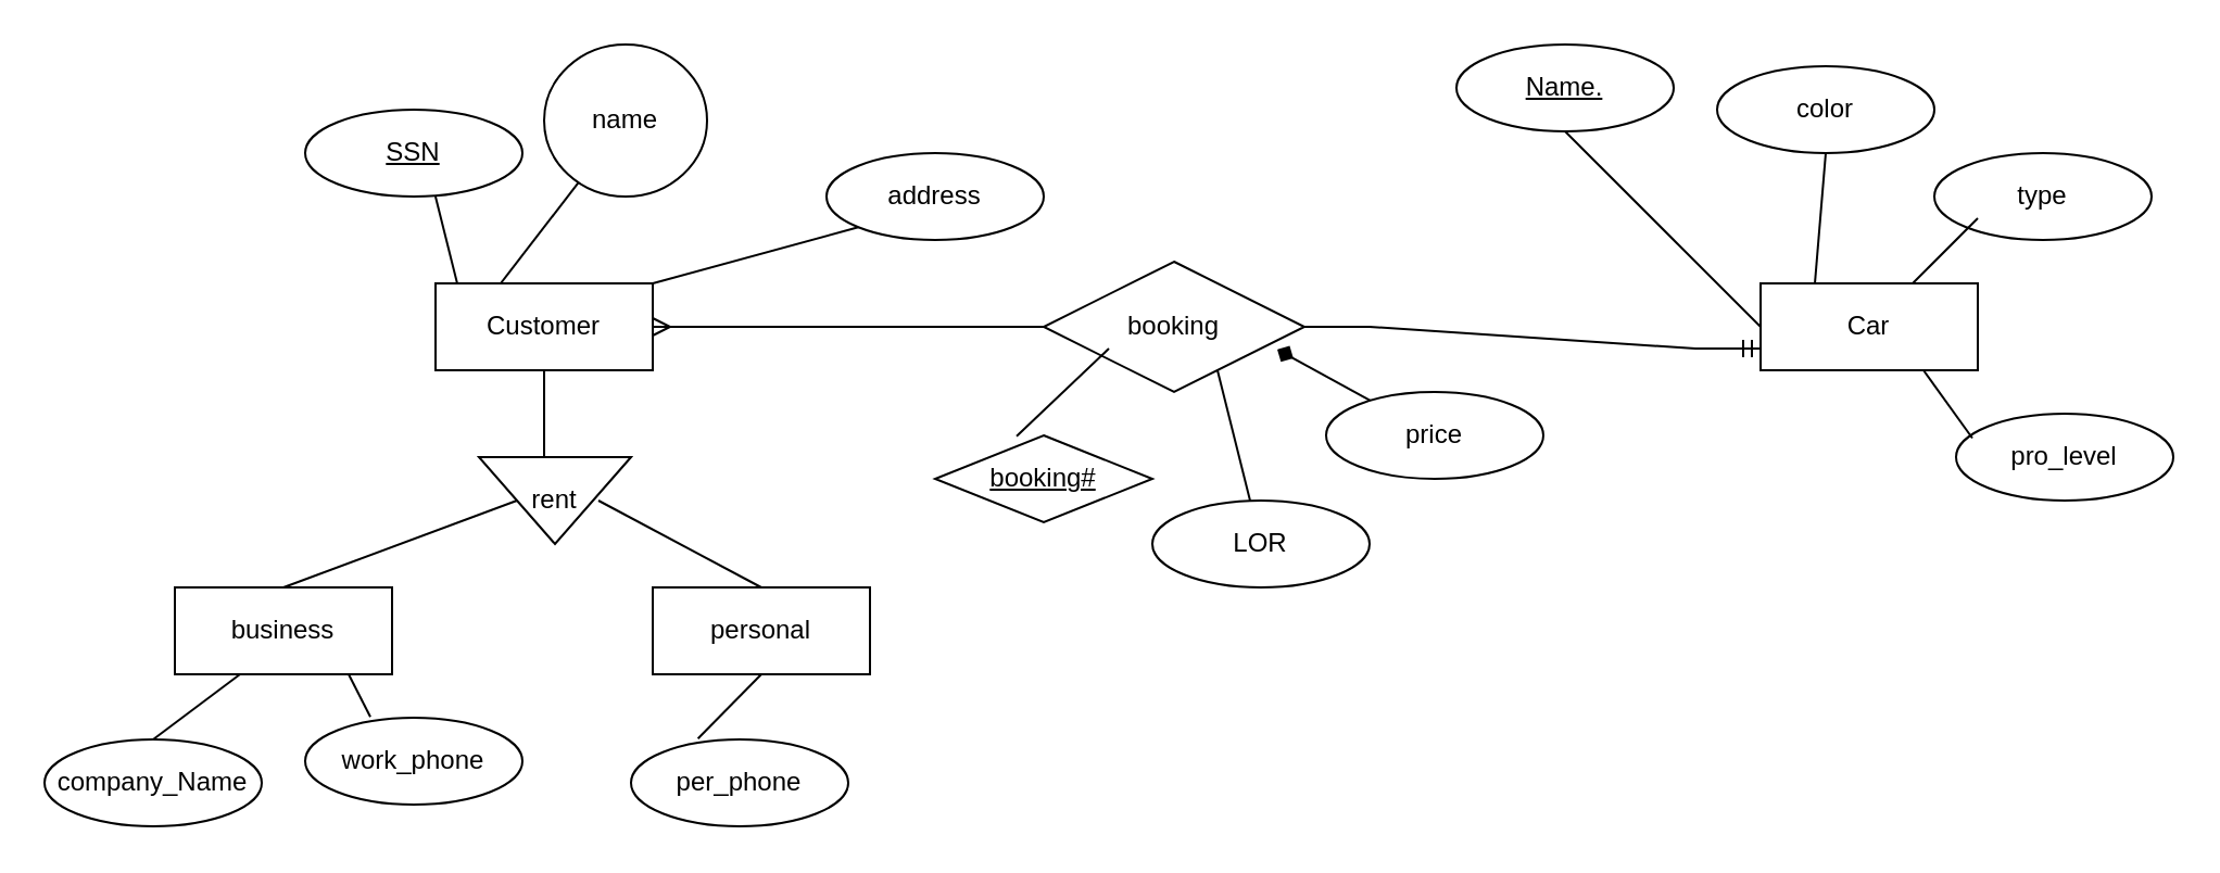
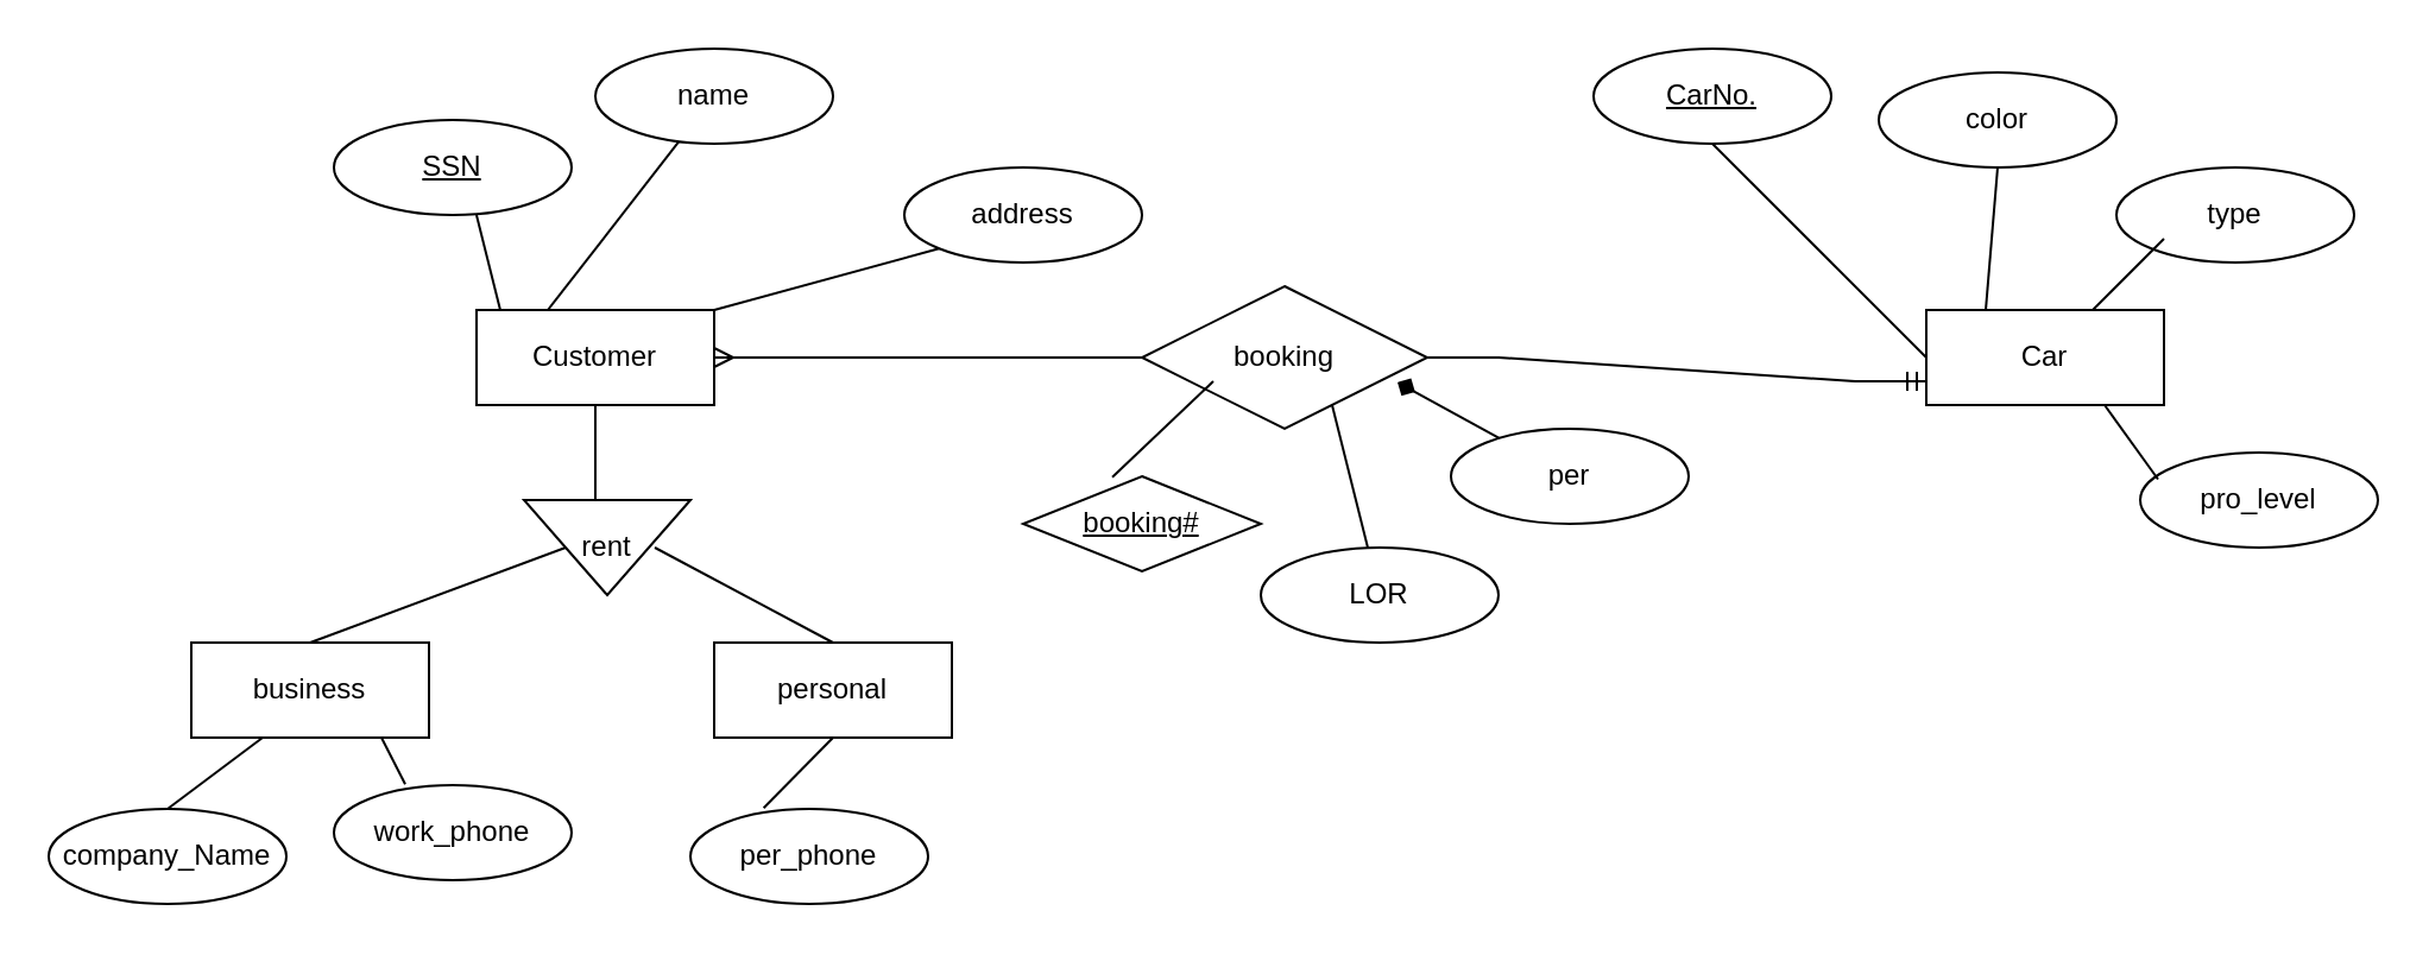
  <mxCell id="0" />
  <mxCell id="1" parent="0" />
  <mxCell id="2" value="Customer" style="whiteSpace=wrap;html=1;align=center;" vertex="1" parent="1"><mxGeometry x="200" y="130" width="100" height="40" as="geometry" /></mxCell>
  <mxCell id="3" value="Car" style="whiteSpace=wrap;html=1;align=center;" vertex="1" parent="1"><mxGeometry x="810" y="130" width="100" height="40" as="geometry" /></mxCell>
  <mxCell id="4" value="SSN" style="ellipse;whiteSpace=wrap;html=1;align=center;fontStyle=4;" vertex="1" parent="1"><mxGeometry x="140" y="50" width="100" height="40" as="geometry" /></mxCell>
- <mxCell id="5" value="name" style="ellipse;whiteSpace=wrap;html=1;align=center;" vertex="1" parent="1"><mxGeometry x="250" y="20" width="75" height="70" as="geometry" /></mxCell>
+ <mxCell id="5" value="name" style="ellipse;whiteSpace=wrap;html=1;align=center;" vertex="1" parent="1"><mxGeometry x="250" y="20" width="100" height="40" as="geometry" /></mxCell>
  <mxCell id="6" value="address" style="ellipse;whiteSpace=wrap;html=1;align=center;" vertex="1" parent="1"><mxGeometry x="380" y="70" width="100" height="40" as="geometry" /></mxCell>
  <mxCell id="7" value="" style="endArrow=none;html=1;rounded=0;" edge="1" parent="1" target="5"><mxGeometry width="50" height="50" relative="1" as="geometry"><mxPoint x="230" y="130" as="sourcePoint" /><mxPoint x="280" y="80" as="targetPoint" /></mxGeometry></mxCell>
  <mxCell id="8" value="" style="endArrow=none;html=1;rounded=0;entryX=0;entryY=1;entryDx=0;entryDy=0;" edge="1" parent="1" target="6"><mxGeometry width="50" height="50" relative="1" as="geometry"><mxPoint x="300" y="130" as="sourcePoint" /><mxPoint x="340" y="90" as="targetPoint" /></mxGeometry></mxCell>
  <mxCell id="9" value="" style="endArrow=none;html=1;rounded=0;" edge="1" parent="1"><mxGeometry width="50" height="50" relative="1" as="geometry"><mxPoint x="210" y="130" as="sourcePoint" /><mxPoint x="200" y="90" as="targetPoint" /></mxGeometry></mxCell>
  <mxCell id="10" value="rent" style="triangle;whiteSpace=wrap;html=1;direction=south;" vertex="1" parent="1"><mxGeometry x="220" y="210" width="70" height="40" as="geometry" /></mxCell>
  <mxCell id="11" value="" style="endArrow=none;html=1;rounded=0;" edge="1" parent="1"><mxGeometry width="50" height="50" relative="1" as="geometry"><mxPoint x="250" y="210" as="sourcePoint" /><mxPoint x="250" y="170" as="targetPoint" /></mxGeometry></mxCell>
  <mxCell id="12" value="business" style="whiteSpace=wrap;html=1;align=center;" vertex="1" parent="1"><mxGeometry x="80" y="270" width="100" height="40" as="geometry" /></mxCell>
  <mxCell id="13" value="personal" style="whiteSpace=wrap;html=1;align=center;" vertex="1" parent="1"><mxGeometry x="300" y="270" width="100" height="40" as="geometry" /></mxCell>
  <mxCell id="14" value="" style="endArrow=none;html=1;rounded=0;entryX=0.5;entryY=1;entryDx=0;entryDy=0;" edge="1" parent="1" target="10"><mxGeometry width="50" height="50" relative="1" as="geometry"><mxPoint x="130" y="270" as="sourcePoint" /><mxPoint x="180" y="220" as="targetPoint" /></mxGeometry></mxCell>
  <mxCell id="15" value="" style="endArrow=none;html=1;rounded=0;entryX=0.5;entryY=0;entryDx=0;entryDy=0;" edge="1" parent="1" target="13"><mxGeometry width="50" height="50" relative="1" as="geometry"><mxPoint x="275" y="230" as="sourcePoint" /><mxPoint x="325" y="180" as="targetPoint" /></mxGeometry></mxCell>
- <mxCell id="16" value="Name." style="ellipse;whiteSpace=wrap;html=1;align=center;fontStyle=4;" vertex="1" parent="1"><mxGeometry x="670" y="20" width="100" height="40" as="geometry" /></mxCell>
+ <mxCell id="16" value="CarNo." style="ellipse;whiteSpace=wrap;html=1;align=center;fontStyle=4;" vertex="1" parent="1"><mxGeometry x="670" y="20" width="100" height="40" as="geometry" /></mxCell>
  <mxCell id="17" value="color" style="ellipse;whiteSpace=wrap;html=1;align=center;" vertex="1" parent="1"><mxGeometry x="790" y="30" width="100" height="40" as="geometry" /></mxCell>
  <mxCell id="18" value="type" style="ellipse;whiteSpace=wrap;html=1;align=center;" vertex="1" parent="1"><mxGeometry x="890" y="70" width="100" height="40" as="geometry" /></mxCell>
  <mxCell id="19" value="pro_level" style="ellipse;whiteSpace=wrap;html=1;align=center;" vertex="1" parent="1"><mxGeometry x="900" y="190" width="100" height="40" as="geometry" /></mxCell>
  <mxCell id="20" value="" style="endArrow=none;html=1;rounded=0;exitX=0;exitY=0.5;exitDx=0;exitDy=0;" edge="1" parent="1" source="3"><mxGeometry width="50" height="50" relative="1" as="geometry"><mxPoint x="670" y="110" as="sourcePoint" /><mxPoint x="720" y="60" as="targetPoint" /></mxGeometry></mxCell>
  <mxCell id="21" value="" style="endArrow=none;html=1;rounded=0;exitX=0.25;exitY=0;exitDx=0;exitDy=0;" edge="1" parent="1" source="3"><mxGeometry width="50" height="50" relative="1" as="geometry"><mxPoint x="790" y="120" as="sourcePoint" /><mxPoint x="840" y="70" as="targetPoint" /></mxGeometry></mxCell>
  <mxCell id="22" value="" style="endArrow=none;html=1;rounded=0;" edge="1" parent="1"><mxGeometry width="50" height="50" relative="1" as="geometry"><mxPoint x="880" y="130" as="sourcePoint" /><mxPoint x="910" y="100" as="targetPoint" /></mxGeometry></mxCell>
  <mxCell id="23" value="" style="endArrow=none;html=1;rounded=0;exitX=0.075;exitY=0.281;exitDx=0;exitDy=0;exitPerimeter=0;" edge="1" parent="1" source="19"><mxGeometry width="50" height="50" relative="1" as="geometry"><mxPoint x="835" y="220" as="sourcePoint" /><mxPoint x="885" y="170" as="targetPoint" /></mxGeometry></mxCell>
  <mxCell id="24" value="booking" style="shape=rhombus;perimeter=rhombusPerimeter;whiteSpace=wrap;html=1;align=center;" vertex="1" parent="1"><mxGeometry x="480" y="120" width="120" height="60" as="geometry" /></mxCell>
  <mxCell id="25" value="booking#" style="rhombus;whiteSpace=wrap;html=1;align=center;fontStyle=4;" vertex="1" parent="1"><mxGeometry x="430" y="200" width="100" height="40" as="geometry" /></mxCell>
  <mxCell id="26" value="LOR" style="ellipse;whiteSpace=wrap;html=1;align=center;" vertex="1" parent="1"><mxGeometry x="530" y="230" width="100" height="40" as="geometry" /></mxCell>
- <mxCell id="27" value="price" style="ellipse;whiteSpace=wrap;html=1;align=center;" vertex="1" parent="1"><mxGeometry x="610" y="180" width="100" height="40" as="geometry" /></mxCell>
+ <mxCell id="27" value="per" style="ellipse;whiteSpace=wrap;html=1;align=center;" vertex="1" parent="1"><mxGeometry x="610" y="180" width="100" height="40" as="geometry" /></mxCell>
  <mxCell id="28" value="" style="endArrow=none;html=1;rounded=0;exitX=0.375;exitY=0.01;exitDx=0;exitDy=0;exitPerimeter=0;" edge="1" parent="1" source="25"><mxGeometry width="50" height="50" relative="1" as="geometry"><mxPoint x="460" y="210" as="sourcePoint" /><mxPoint x="510" y="160" as="targetPoint" /></mxGeometry></mxCell>
  <mxCell id="29" value="" style="endArrow=none;html=1;rounded=0;" edge="1" parent="1" source="26"><mxGeometry width="50" height="50" relative="1" as="geometry"><mxPoint x="510" y="220" as="sourcePoint" /><mxPoint x="560" y="170" as="targetPoint" /></mxGeometry></mxCell>
  <mxCell id="30" value="" style="endArrow=diamond;html=1;rounded=0;entryX=0.896;entryY=0.674;entryDx=0;entryDy=0;entryPerimeter=0;" edge="1" parent="1" source="27" target="24"><mxGeometry width="50" height="50" relative="1" as="geometry"><mxPoint x="550" y="200" as="sourcePoint" /><mxPoint x="600" y="150" as="targetPoint" /></mxGeometry></mxCell>
  <mxCell id="31" value="" style="edgeStyle=entityRelationEdgeStyle;fontSize=12;html=1;endArrow=ERmandOne;rounded=0;exitX=1;exitY=0.5;exitDx=0;exitDy=0;" edge="1" parent="1" source="24"><mxGeometry width="100" height="100" relative="1" as="geometry"><mxPoint x="710" y="260" as="sourcePoint" /><mxPoint x="810" y="160" as="targetPoint" /></mxGeometry></mxCell>
  <mxCell id="32" value="" style="edgeStyle=entityRelationEdgeStyle;fontSize=12;html=1;endArrow=ERmany;rounded=0;entryX=1;entryY=0.5;entryDx=0;entryDy=0;" edge="1" parent="1" target="2"><mxGeometry width="100" height="100" relative="1" as="geometry"><mxPoint x="450" y="150" as="sourcePoint" /><mxPoint x="440" y="150" as="targetPoint" /></mxGeometry></mxCell>
  <mxCell id="33" value="company_Name" style="ellipse;whiteSpace=wrap;html=1;align=center;" vertex="1" parent="1"><mxGeometry x="20" y="340" width="100" height="40" as="geometry" /></mxCell>
  <mxCell id="34" value="work_phone" style="ellipse;whiteSpace=wrap;html=1;align=center;" vertex="1" parent="1"><mxGeometry x="140" y="330" width="100" height="40" as="geometry" /></mxCell>
  <mxCell id="35" value="" style="endArrow=none;html=1;rounded=0;exitX=0.5;exitY=0;exitDx=0;exitDy=0;" edge="1" parent="1" source="33"><mxGeometry width="50" height="50" relative="1" as="geometry"><mxPoint x="60" y="360" as="sourcePoint" /><mxPoint x="110" y="310" as="targetPoint" /></mxGeometry></mxCell>
  <mxCell id="36" value="" style="endArrow=none;html=1;rounded=0;exitX=0.3;exitY=-0.01;exitDx=0;exitDy=0;exitPerimeter=0;" edge="1" parent="1" source="34"><mxGeometry width="50" height="50" relative="1" as="geometry"><mxPoint x="120" y="340" as="sourcePoint" /><mxPoint x="160" y="310" as="targetPoint" /></mxGeometry></mxCell>
  <mxCell id="37" value="per_phone" style="ellipse;whiteSpace=wrap;html=1;align=center;" vertex="1" parent="1"><mxGeometry x="290" y="340" width="100" height="40" as="geometry" /></mxCell>
  <mxCell id="38" value="" style="endArrow=none;html=1;rounded=0;exitX=0.308;exitY=-0.01;exitDx=0;exitDy=0;exitPerimeter=0;" edge="1" parent="1" source="37"><mxGeometry width="50" height="50" relative="1" as="geometry"><mxPoint x="300" y="360" as="sourcePoint" /><mxPoint x="350" y="310" as="targetPoint" /></mxGeometry></mxCell>
